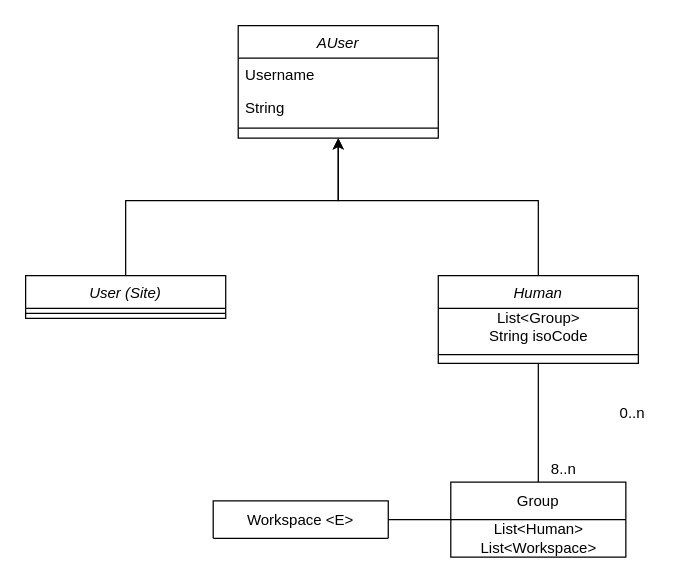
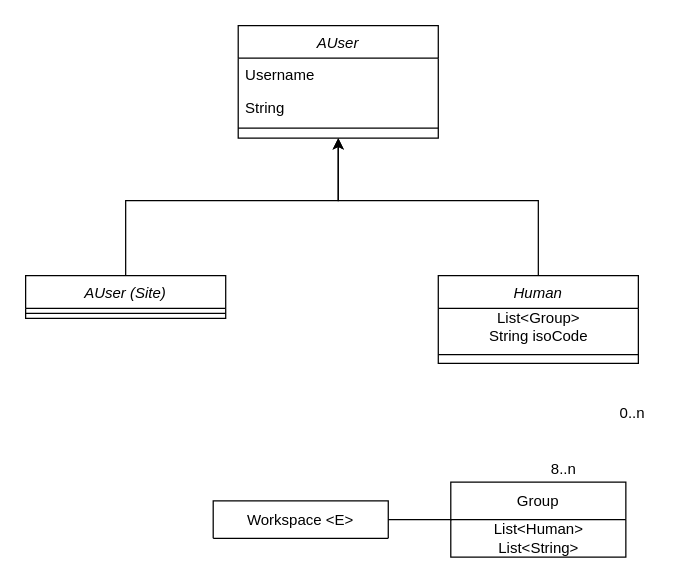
  <mxCell id="0" />
  <mxCell id="1" parent="0" />
  <mxCell id="2" value="AUser" style="swimlane;fontStyle=2;align=center;verticalAlign=top;childLayout=stackLayout;horizontal=1;startSize=26;horizontalStack=0;resizeParent=1;resizeLast=0;collapsible=1;marginBottom=0;rounded=0;shadow=0;strokeWidth=1;" vertex="1" parent="1"><mxGeometry x="190" y="20" width="160" height="90" as="geometry"><mxRectangle x="230" y="140" width="160" height="26" as="alternateBounds" /></mxGeometry></mxCell>
  <mxCell id="3" value="Username" style="text;align=left;verticalAlign=top;spacingLeft=4;spacingRight=4;overflow=hidden;rotatable=0;points=[[0,0.5],[1,0.5]];portConstraint=eastwest;" vertex="1" parent="2"><mxGeometry y="26" width="160" height="26" as="geometry" /></mxCell>
  <mxCell id="4" value="String" style="text;align=left;verticalAlign=top;spacingLeft=4;spacingRight=4;overflow=hidden;rotatable=0;points=[[0,0.5],[1,0.5]];portConstraint=eastwest;rounded=0;shadow=0;html=0;" vertex="1" parent="2"><mxGeometry y="52" width="160" height="26" as="geometry" /></mxCell>
  <mxCell id="5" value="" style="line;html=1;strokeWidth=1;align=left;verticalAlign=middle;spacingTop=-1;spacingLeft=3;spacingRight=3;rotatable=0;labelPosition=right;points=[];portConstraint=eastwest;" vertex="1" parent="2"><mxGeometry y="78" width="160" height="8" as="geometry" /></mxCell>
- <mxCell id="6" value="User (Site)" style="swimlane;fontStyle=2;align=center;verticalAlign=top;childLayout=stackLayout;horizontal=1;startSize=26;horizontalStack=0;resizeParent=1;resizeLast=0;collapsible=1;marginBottom=0;rounded=0;shadow=0;strokeWidth=1;" vertex="1" parent="1"><mxGeometry x="20" y="220" width="160" height="34" as="geometry"><mxRectangle x="230" y="140" width="160" height="26" as="alternateBounds" /></mxGeometry></mxCell>
+ <mxCell id="6" value="AUser (Site)" style="swimlane;fontStyle=2;align=center;verticalAlign=top;childLayout=stackLayout;horizontal=1;startSize=26;horizontalStack=0;resizeParent=1;resizeLast=0;collapsible=1;marginBottom=0;rounded=0;shadow=0;strokeWidth=1;" vertex="1" parent="1"><mxGeometry x="20" y="220" width="160" height="34" as="geometry"><mxRectangle x="230" y="140" width="160" height="26" as="alternateBounds" /></mxGeometry></mxCell>
  <mxCell id="7" value="" style="line;html=1;strokeWidth=1;align=left;verticalAlign=middle;spacingTop=-1;spacingLeft=3;spacingRight=3;rotatable=0;labelPosition=right;points=[];portConstraint=eastwest;" vertex="1" parent="6"><mxGeometry y="26" width="160" height="8" as="geometry" /></mxCell>
  <mxCell id="8" value="Human" style="swimlane;fontStyle=2;align=center;verticalAlign=top;childLayout=stackLayout;horizontal=1;startSize=26;horizontalStack=0;resizeParent=1;resizeLast=0;collapsible=1;marginBottom=0;rounded=0;shadow=0;strokeWidth=1;" vertex="1" parent="1"><mxGeometry x="350" y="220" width="160" height="70" as="geometry"><mxRectangle x="230" y="140" width="160" height="26" as="alternateBounds" /></mxGeometry></mxCell>
  <mxCell id="9" value="List&amp;lt;Group&amp;gt;&lt;br&gt;String isoCode" style="text;html=1;align=center;verticalAlign=middle;resizable=0;points=[];autosize=1;strokeColor=none;fillColor=none;" vertex="1" parent="8"><mxGeometry y="26" width="160" height="30" as="geometry" /></mxCell>
  <mxCell id="10" value="" style="line;html=1;strokeWidth=1;align=left;verticalAlign=middle;spacingTop=-1;spacingLeft=3;spacingRight=3;rotatable=0;labelPosition=right;points=[];portConstraint=eastwest;" vertex="1" parent="8"><mxGeometry y="56" width="160" height="14" as="geometry" /></mxCell>
  <mxCell id="11" value="" style="endArrow=classic;html=1;rounded=0;" edge="1" parent="1"><mxGeometry width="50" height="50" relative="1" as="geometry"><mxPoint x="100" y="220" as="sourcePoint" /><mxPoint x="270" y="110" as="targetPoint" /><Array as="points"><mxPoint x="100" y="160" /><mxPoint x="270" y="160" /></Array></mxGeometry></mxCell>
  <mxCell id="12" value="" style="endArrow=classic;html=1;rounded=0;" edge="1" parent="1"><mxGeometry width="50" height="50" relative="1" as="geometry"><mxPoint x="430" y="220" as="sourcePoint" /><mxPoint x="270" y="110" as="targetPoint" /><Array as="points"><mxPoint x="430" y="160" /><mxPoint x="270" y="160" /></Array></mxGeometry></mxCell>
- <mxCell id="13" value="" style="endArrow=none;html=1;rounded=0;entryX=0.5;entryY=1;entryDx=0;entryDy=0;exitX=0;exitY=1;exitDx=0;exitDy=0;exitPerimeter=0;" edge="1" parent="1" source="18" target="8"><mxGeometry width="50" height="50" relative="1" as="geometry"><mxPoint x="430" y="330" as="sourcePoint" /><mxPoint x="350" y="260" as="targetPoint" /></mxGeometry></mxCell>
  <mxCell id="14" value="Group" style="swimlane;fontStyle=0;childLayout=stackLayout;horizontal=1;startSize=30;horizontalStack=0;resizeParent=1;resizeParentMax=0;resizeLast=0;collapsible=1;marginBottom=0;" vertex="1" parent="1"><mxGeometry x="360" y="385" width="140" height="60" as="geometry" /></mxCell>
- <mxCell id="15" value="List&amp;lt;Human&amp;gt;&lt;br&gt;List&amp;lt;Workspace&amp;gt;" style="text;html=1;align=center;verticalAlign=middle;resizable=0;points=[];autosize=1;strokeColor=none;fillColor=none;" vertex="1" parent="14"><mxGeometry y="30" width="140" height="30" as="geometry" /></mxCell>
+ <mxCell id="15" value="List&amp;lt;Human&amp;gt;&lt;br&gt;List&amp;lt;String&amp;gt;" style="text;html=1;align=center;verticalAlign=middle;resizable=0;points=[];autosize=1;strokeColor=none;fillColor=none;" vertex="1" parent="14"><mxGeometry y="30" width="140" height="30" as="geometry" /></mxCell>
  <mxCell id="16" value="Workspace &lt;E&gt;" style="swimlane;fontStyle=0;childLayout=stackLayout;horizontal=1;startSize=30;horizontalStack=0;resizeParent=1;resizeParentMax=0;resizeLast=0;collapsible=1;marginBottom=0;" vertex="1" parent="1"><mxGeometry x="170" y="400" width="140" height="30" as="geometry" /></mxCell>
  <mxCell id="17" value="" style="endArrow=none;html=1;rounded=0;entryX=0.007;entryY=0;entryDx=0;entryDy=0;entryPerimeter=0;" edge="1" parent="1" target="15"><mxGeometry width="50" height="50" relative="1" as="geometry"><mxPoint x="310" y="415" as="sourcePoint" /><mxPoint x="360" y="365" as="targetPoint" /></mxGeometry></mxCell>
  <mxCell id="18" value="8..n" style="text;html=1;align=center;verticalAlign=middle;resizable=0;points=[];autosize=1;strokeColor=none;fillColor=none;" vertex="1" parent="1"><mxGeometry x="430" y="365" width="40" height="20" as="geometry" /></mxCell>
  <mxCell id="19" value="0..n" style="text;html=1;align=center;verticalAlign=middle;resizable=0;points=[];autosize=1;strokeColor=none;fillColor=none;" vertex="1" parent="1"><mxGeometry x="485" y="320" width="40" height="20" as="geometry" /></mxCell>
